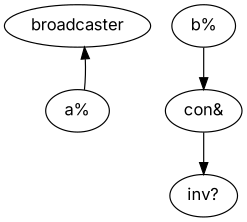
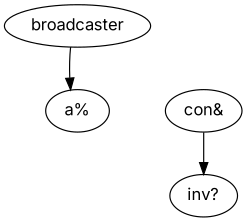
  digraph {
    fontname=Inter
    node [fontname=Inter]
    edge [fontname=Inter]
    broadcaster
    "a%"
    n3 [label="inv?"]
    "con&"
-   "b%"
-   "a%" -> broadcaster
+   broadcaster -> "a%"
    "con&" -> n3
-   "b%" -> "con&"
  }
